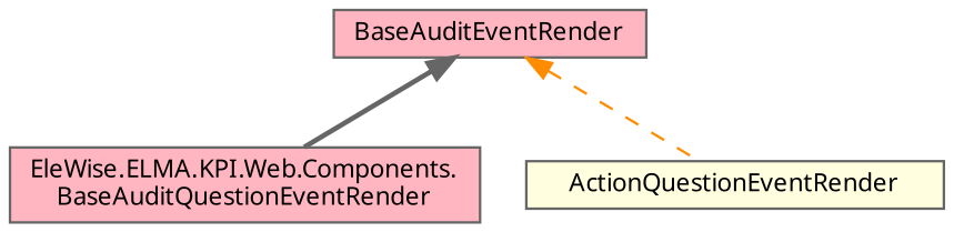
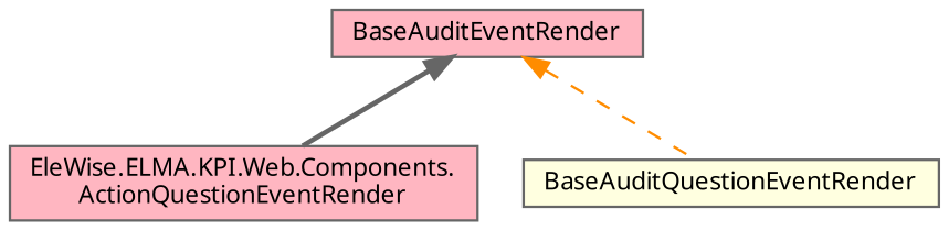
  digraph {
    fontname="Noto Sans"
    node [color=gray40 fillcolor=lightpink fontname="Noto Sans" fontsize=10 shape=box style=filled]
    edge [dir=back fontname="Noto Sans" fontsize=10 labelfontname=Helvetica labelfontsize=10]
-   n1 [fontcolor=black height=0.2 label="EleWise.ELMA.KPI.Web.Components.\lBaseAuditQuestionEventRender" width=0.4]
-   n2 [fillcolor=lightyellow height=0.2 label=ActionQuestionEventRender width=0.4]
+   n1 [fontcolor=black height=0.2 label="EleWise.ELMA.KPI.Web.Components.\lActionQuestionEventRender" width=0.4]
+   n2 [fillcolor=lightyellow height=0.2 label=BaseAuditQuestionEventRender width=0.4]
    n3 [height=0.2 label=BaseAuditEventRender width=0.4]
    n3 -> n1 [color=gray40 style=bold]
    n3 -> n2 [color=darkorange style=dashed]
  }
